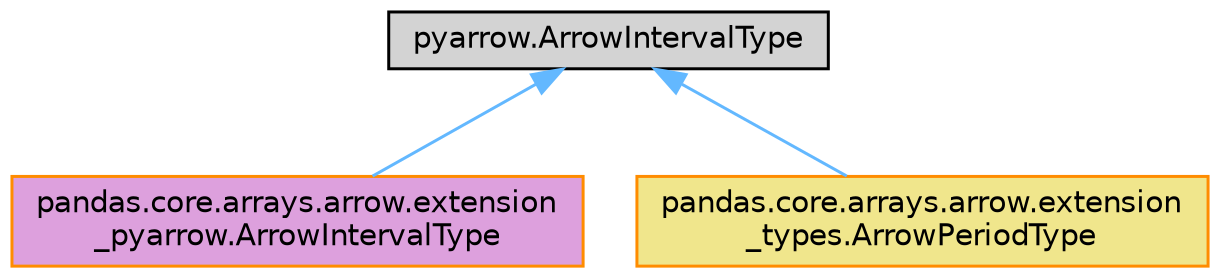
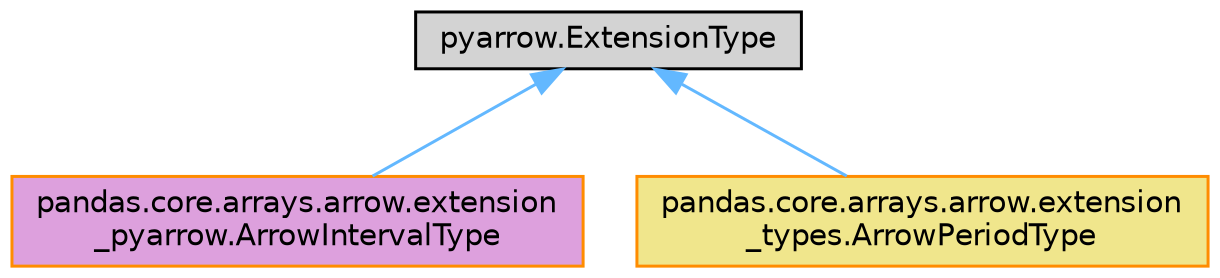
  digraph {
    rankdir=TB
    node [color=darkorange fontname=Helvetica fontsize=10 shape=box style=filled]
    edge [color=steelblue1 dir=back fontname=Helvetica fontsize=10 labelfontname=Helvetica labelfontsize=10 style=solid]
-   n1 [color=black fillcolor=lightgrey height=0.2 label="pyarrow.ArrowIntervalType" width=0.4]
+   n1 [color=black fillcolor=lightgrey height=0.2 label="pyarrow.ExtensionType" width=0.4]
    n2 [fillcolor=plum height=0.2 label="pandas.core.arrays.arrow.extension\l_pyarrow.ArrowIntervalType" width=0.4]
    n3 [fillcolor=khaki height=0.2 label="pandas.core.arrays.arrow.extension\l_types.ArrowPeriodType" width=0.4]
    n1 -> n2
    n1 -> n3
  }
